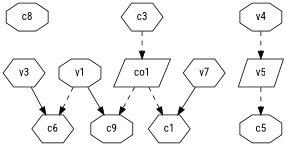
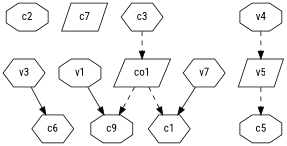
  strict digraph {
    fontname="Roboto Condensed"
    node [fontname="Roboto Condensed" shape=octagon]
    edge [fontname="Roboto Condensed" style=dashed weight=1]
-   c2 [label=c8]
+   c2
+   c7 [shape=parallelogram]
    n3 [label=c9]
    v1
    c6 [shape=hexagon]
    n6 [label=v7 shape=hexagon]
    c1 [shape=hexagon]
    v3 [shape=hexagon]
    v5 [shape=parallelogram]
    v4
    c5
    co1 [shape=parallelogram]
    c3 [shape=hexagon]
    v1 -> n3 [style=solid]
-   v1 -> c6
    n6 -> c1 [style=solid]
    v3 -> c6 [style=solid]
    v5 -> c5
    v4 -> v5
    co1 -> n3
    co1 -> c1
    c3 -> co1
  }
